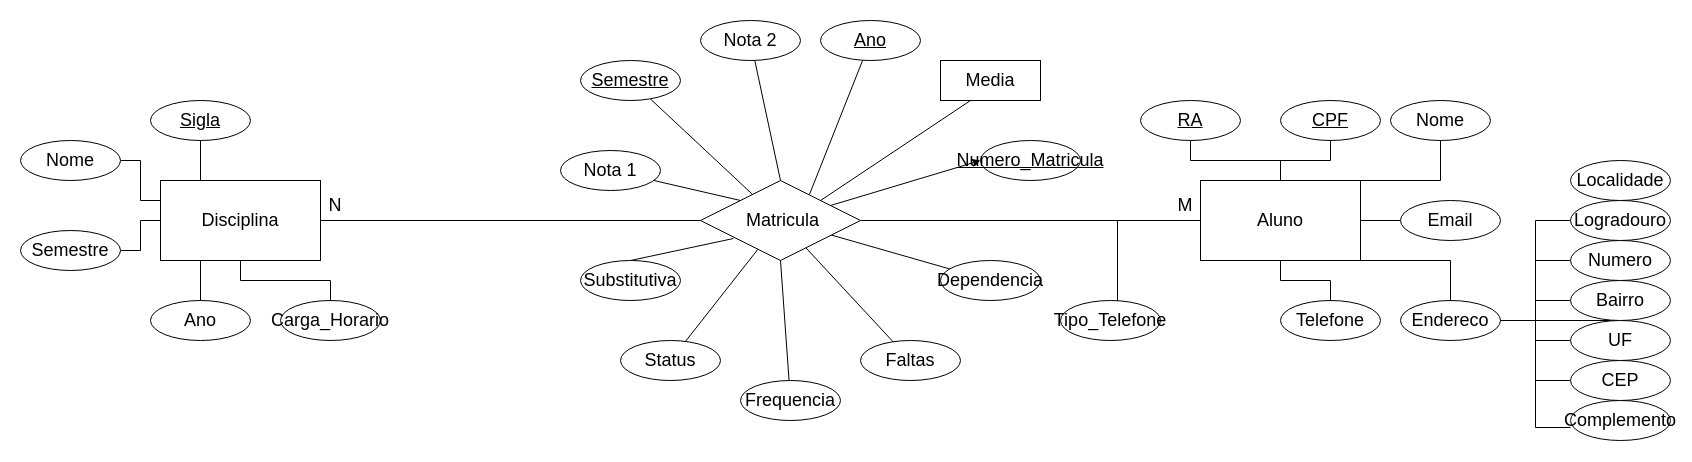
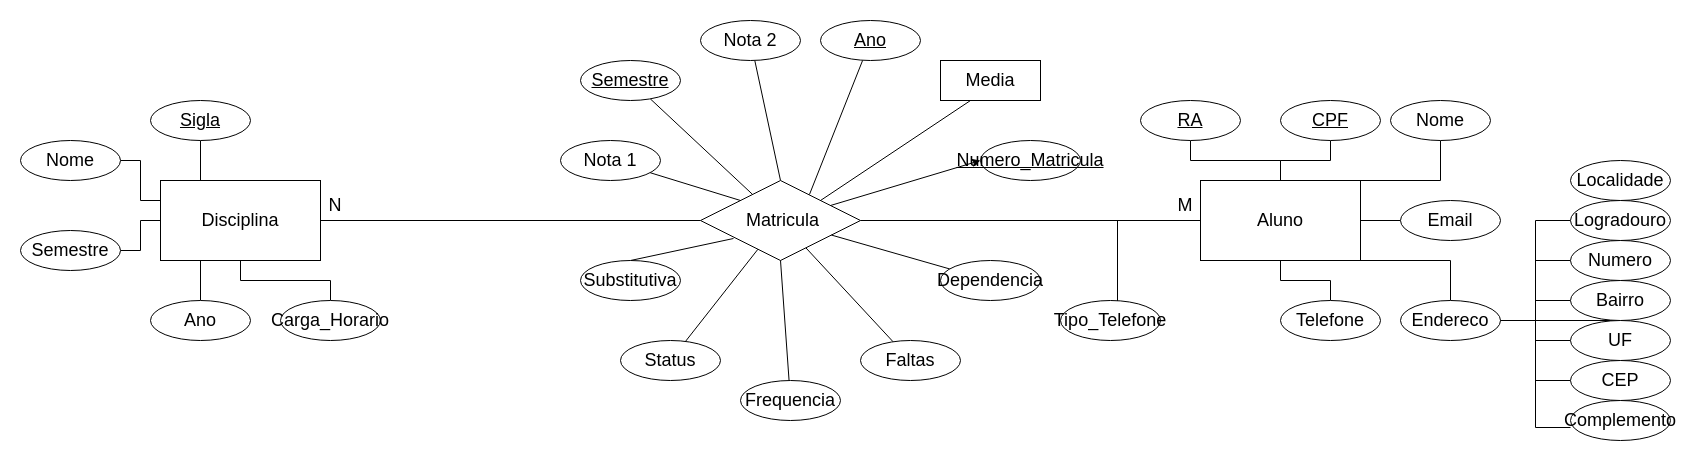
  <mxCell id="0" />
  <mxCell id="1" parent="0" />
  <mxCell id="2" style="edgeStyle=orthogonalEdgeStyle;rounded=0;orthogonalLoop=1;jettySize=auto;html=1;exitX=0;exitY=0.25;exitDx=0;exitDy=0;entryX=1;entryY=0.5;entryDx=0;entryDy=0;fontSize=18;endArrow=none;endFill=0;" parent="1" source="8" target="43" edge="1"><mxGeometry relative="1" as="geometry" /></mxCell>
  <mxCell id="3" style="edgeStyle=orthogonalEdgeStyle;rounded=0;orthogonalLoop=1;jettySize=auto;html=1;fontSize=18;endArrow=none;endFill=0;entryX=1;entryY=0.5;entryDx=0;entryDy=0;" parent="1" source="8" target="46" edge="1"><mxGeometry relative="1" as="geometry"><mxPoint x="130" y="250" as="targetPoint" /></mxGeometry></mxCell>
  <mxCell id="4" style="edgeStyle=orthogonalEdgeStyle;rounded=0;orthogonalLoop=1;jettySize=auto;html=1;exitX=0.25;exitY=1;exitDx=0;exitDy=0;entryX=0.5;entryY=0;entryDx=0;entryDy=0;fontSize=18;endArrow=none;endFill=0;" parent="1" source="8" target="47" edge="1"><mxGeometry relative="1" as="geometry" /></mxCell>
  <mxCell id="5" style="edgeStyle=orthogonalEdgeStyle;rounded=0;orthogonalLoop=1;jettySize=auto;html=1;entryX=0.5;entryY=1;entryDx=0;entryDy=0;fontSize=18;endArrow=none;endFill=0;exitX=0.25;exitY=0;exitDx=0;exitDy=0;" parent="1" source="8" target="44" edge="1"><mxGeometry relative="1" as="geometry" /></mxCell>
  <mxCell id="6" style="edgeStyle=orthogonalEdgeStyle;rounded=0;orthogonalLoop=1;jettySize=auto;html=1;entryX=0;entryY=0.5;entryDx=0;entryDy=0;fontSize=18;endArrow=none;endFill=0;" parent="1" source="8" target="17" edge="1"><mxGeometry relative="1" as="geometry" /></mxCell>
  <mxCell id="7" style="edgeStyle=orthogonalEdgeStyle;rounded=0;orthogonalLoop=1;jettySize=auto;html=1;entryX=0.5;entryY=0;entryDx=0;entryDy=0;fontSize=18;endArrow=none;endFill=0;" parent="1" source="8" target="48" edge="1"><mxGeometry relative="1" as="geometry" /></mxCell>
  <mxCell id="8" value="Disciplina" style="rounded=0;whiteSpace=wrap;html=1;fontSize=18;" parent="1" vertex="1"><mxGeometry x="160" y="180" width="160" height="80" as="geometry" /></mxCell>
  <mxCell id="9" style="rounded=0;orthogonalLoop=1;jettySize=auto;html=1;exitX=0;exitY=0;exitDx=0;exitDy=0;fontSize=18;endArrow=none;endFill=0;" parent="1" source="17" target="40" edge="1"><mxGeometry relative="1" as="geometry" /></mxCell>
  <mxCell id="10" style="rounded=0;orthogonalLoop=1;jettySize=auto;html=1;exitX=0.5;exitY=0;exitDx=0;exitDy=0;fontSize=18;endArrow=none;endFill=0;" parent="1" source="17" target="41" edge="1"><mxGeometry relative="1" as="geometry" /></mxCell>
  <mxCell id="11" style="rounded=0;orthogonalLoop=1;jettySize=auto;html=1;exitX=1;exitY=0;exitDx=0;exitDy=0;entryX=0.33;entryY=0.95;entryDx=0;entryDy=0;fontSize=18;endArrow=none;endFill=0;entryPerimeter=0;" parent="1" source="17" target="42" edge="1"><mxGeometry relative="1" as="geometry" /></mxCell>
  <mxCell id="12" style="rounded=0;orthogonalLoop=1;jettySize=auto;html=1;exitX=0.206;exitY=0.725;exitDx=0;exitDy=0;entryX=0.5;entryY=0;entryDx=0;entryDy=0;fontSize=18;endArrow=none;endFill=0;exitPerimeter=0;" parent="1" source="17" target="45" edge="1"><mxGeometry relative="1" as="geometry" /></mxCell>
  <mxCell id="13" style="edgeStyle=orthogonalEdgeStyle;rounded=0;orthogonalLoop=1;jettySize=auto;html=1;exitX=1;exitY=0.5;exitDx=0;exitDy=0;entryX=0;entryY=0.5;entryDx=0;entryDy=0;fontSize=18;endArrow=none;endFill=0;" parent="1" source="17" target="25" edge="1"><mxGeometry relative="1" as="geometry" /></mxCell>
  <mxCell id="14" style="edgeStyle=none;rounded=0;orthogonalLoop=1;jettySize=auto;html=1;fontSize=18;endArrow=none;endFill=0;" parent="1" source="17" target="60" edge="1"><mxGeometry relative="1" as="geometry" /></mxCell>
  <mxCell id="15" style="edgeStyle=none;rounded=0;orthogonalLoop=1;jettySize=auto;html=1;fontSize=18;endArrow=none;endFill=0;" parent="1" source="17" target="63" edge="1"><mxGeometry relative="1" as="geometry" /></mxCell>
  <mxCell id="16" style="rounded=0;orthogonalLoop=1;jettySize=auto;html=1;entryX=0;entryY=0.5;entryDx=0;entryDy=0;" edge="1" parent="1" source="17" target="68"><mxGeometry relative="1" as="geometry" /></mxCell>
  <mxCell id="17" value="&amp;nbsp;Matricula" style="rhombus;whiteSpace=wrap;html=1;fontSize=18;" parent="1" vertex="1"><mxGeometry x="700" y="180" width="160" height="80" as="geometry" /></mxCell>
  <mxCell id="18" style="edgeStyle=orthogonalEdgeStyle;rounded=0;orthogonalLoop=1;jettySize=auto;html=1;entryX=0;entryY=0.5;entryDx=0;entryDy=0;fontSize=18;endArrow=none;endFill=0;" parent="1" source="25" target="31" edge="1"><mxGeometry relative="1" as="geometry" /></mxCell>
  <mxCell id="19" style="edgeStyle=orthogonalEdgeStyle;rounded=0;orthogonalLoop=1;jettySize=auto;html=1;entryX=0.5;entryY=1;entryDx=0;entryDy=0;fontSize=18;endArrow=none;endFill=0;" parent="1" source="25" target="26" edge="1"><mxGeometry relative="1" as="geometry" /></mxCell>
  <mxCell id="20" style="edgeStyle=orthogonalEdgeStyle;rounded=0;orthogonalLoop=1;jettySize=auto;html=1;entryX=0.5;entryY=1;entryDx=0;entryDy=0;fontSize=18;endArrow=none;endFill=0;" parent="1" source="25" target="27" edge="1"><mxGeometry relative="1" as="geometry" /></mxCell>
  <mxCell id="21" style="edgeStyle=orthogonalEdgeStyle;rounded=0;orthogonalLoop=1;jettySize=auto;html=1;entryX=0.5;entryY=1;entryDx=0;entryDy=0;fontSize=18;endArrow=none;endFill=0;" parent="1" source="25" target="28" edge="1"><mxGeometry relative="1" as="geometry"><Array as="points"><mxPoint x="1440" y="180" /></Array></mxGeometry></mxCell>
  <mxCell id="22" style="edgeStyle=orthogonalEdgeStyle;rounded=0;orthogonalLoop=1;jettySize=auto;html=1;entryX=0.57;entryY=0.025;entryDx=0;entryDy=0;entryPerimeter=0;fontSize=18;endArrow=none;endFill=0;" parent="1" source="25" target="30" edge="1"><mxGeometry relative="1" as="geometry" /></mxCell>
  <mxCell id="23" style="edgeStyle=orthogonalEdgeStyle;rounded=0;orthogonalLoop=1;jettySize=auto;html=1;fontSize=18;endArrow=none;endFill=0;" parent="1" source="25" target="29" edge="1"><mxGeometry relative="1" as="geometry" /></mxCell>
  <mxCell id="24" style="edgeStyle=orthogonalEdgeStyle;rounded=0;orthogonalLoop=1;jettySize=auto;html=1;fontSize=18;endArrow=none;endFill=0;entryX=0.5;entryY=0;entryDx=0;entryDy=0;" parent="1" source="25" target="39" edge="1"><mxGeometry relative="1" as="geometry"><Array as="points"><mxPoint x="1450" y="260" /></Array></mxGeometry></mxCell>
  <mxCell id="25" value="Aluno" style="rounded=0;whiteSpace=wrap;html=1;fontSize=18;" parent="1" vertex="1"><mxGeometry x="1200" y="180" width="160" height="80" as="geometry" /></mxCell>
  <mxCell id="26" value="&lt;u&gt;RA&lt;/u&gt;" style="ellipse;whiteSpace=wrap;html=1;align=center;fontSize=18;" parent="1" vertex="1"><mxGeometry x="1140" width="100" height="40" as="geometry" y="100" /></mxCell>
  <mxCell id="27" value="&lt;u&gt;CPF&lt;/u&gt;" style="ellipse;whiteSpace=wrap;html=1;align=center;fontSize=18;" parent="1" vertex="1"><mxGeometry x="1280" width="100" height="40" as="geometry" y="100" /></mxCell>
  <mxCell id="28" value="Nome" style="ellipse;whiteSpace=wrap;html=1;align=center;fontSize=18;" parent="1" vertex="1"><mxGeometry x="1390" width="100" height="40" as="geometry" y="100" /></mxCell>
  <mxCell id="29" value="Telefone" style="ellipse;whiteSpace=wrap;html=1;align=center;fontSize=18;" parent="1" vertex="1"><mxGeometry x="1280" y="300" width="100" height="40" as="geometry" /></mxCell>
  <mxCell id="30" value="Tipo_Telefone" style="ellipse;whiteSpace=wrap;html=1;align=center;fontSize=18;" parent="1" vertex="1"><mxGeometry x="1060" y="300" width="100" height="40" as="geometry" /></mxCell>
  <mxCell id="31" value="Email" style="ellipse;whiteSpace=wrap;html=1;align=center;fontSize=18;direction=east;" parent="1" vertex="1"><mxGeometry x="1400" y="200" width="100" height="40" as="geometry" /></mxCell>
  <mxCell id="32" value="" style="edgeStyle=orthogonalEdgeStyle;rounded=0;orthogonalLoop=1;jettySize=auto;html=1;fontSize=18;endArrow=none;endFill=0;" parent="1" source="39" target="49" edge="1"><mxGeometry relative="1" as="geometry" /></mxCell>
  <mxCell id="33" style="edgeStyle=orthogonalEdgeStyle;rounded=0;orthogonalLoop=1;jettySize=auto;html=1;entryX=0;entryY=0.5;entryDx=0;entryDy=0;fontSize=18;endArrow=none;endFill=0;" parent="1" source="39" target="50" edge="1"><mxGeometry relative="1" as="geometry" /></mxCell>
  <mxCell id="34" style="edgeStyle=orthogonalEdgeStyle;rounded=0;orthogonalLoop=1;jettySize=auto;html=1;entryX=0;entryY=0.5;entryDx=0;entryDy=0;fontSize=18;endArrow=none;endFill=0;" parent="1" source="39" target="51" edge="1"><mxGeometry relative="1" as="geometry" /></mxCell>
  <mxCell id="35" style="edgeStyle=orthogonalEdgeStyle;rounded=0;orthogonalLoop=1;jettySize=auto;html=1;entryX=0;entryY=0.5;entryDx=0;entryDy=0;fontSize=18;endArrow=none;endFill=0;" parent="1" source="39" target="52" edge="1"><mxGeometry relative="1" as="geometry" /></mxCell>
  <mxCell id="36" style="edgeStyle=orthogonalEdgeStyle;rounded=0;orthogonalLoop=1;jettySize=auto;html=1;entryX=0;entryY=0.5;entryDx=0;entryDy=0;fontSize=18;endArrow=none;endFill=0;" parent="1" source="39" target="53" edge="1"><mxGeometry relative="1" as="geometry" /></mxCell>
  <mxCell id="37" style="edgeStyle=orthogonalEdgeStyle;rounded=0;orthogonalLoop=1;jettySize=auto;html=1;entryX=0;entryY=0.5;entryDx=0;entryDy=0;fontSize=18;endArrow=none;endFill=0;" parent="1" source="39" target="54" edge="1"><mxGeometry relative="1" as="geometry" /></mxCell>
  <mxCell id="38" style="edgeStyle=orthogonalEdgeStyle;rounded=0;orthogonalLoop=1;jettySize=auto;html=1;entryX=0;entryY=0.675;entryDx=0;entryDy=0;entryPerimeter=0;fontSize=18;endArrow=none;endFill=0;" parent="1" source="39" target="55" edge="1"><mxGeometry relative="1" as="geometry" /></mxCell>
  <mxCell id="39" value="Endereco" style="ellipse;whiteSpace=wrap;html=1;align=center;fontSize=18;" parent="1" vertex="1"><mxGeometry x="1400" y="300" width="100" height="40" as="geometry" /></mxCell>
- <mxCell id="40" value="Nota 1" style="ellipse;whiteSpace=wrap;html=1;align=center;fontSize=18;" parent="1" vertex="1"><mxGeometry x="560" y="150" width="100" height="40" as="geometry" /></mxCell>
+ <mxCell id="40" value="Nota 1" style="ellipse;whiteSpace=wrap;html=1;align=center;fontSize=18;" parent="1" vertex="1"><mxGeometry x="560" y="140" width="100" height="40" as="geometry" /></mxCell>
  <mxCell id="41" value="Nota 2" style="ellipse;whiteSpace=wrap;html=1;align=center;fontSize=18;" parent="1" vertex="1"><mxGeometry x="700" y="20" width="100" height="40" as="geometry" /></mxCell>
  <mxCell id="42" value="Media" style="whiteSpace=wrap;html=1;align=center;fontSize=18;rounded=0;" parent="1" vertex="1"><mxGeometry x="940" y="60" width="100" height="40" as="geometry" /></mxCell>
  <mxCell id="43" value="Nome" style="ellipse;whiteSpace=wrap;html=1;align=center;fontSize=18;" parent="1" vertex="1"><mxGeometry x="20" y="140" width="100" height="40" as="geometry" /></mxCell>
  <mxCell id="44" value="&lt;u&gt;Sigla&lt;/u&gt;" style="ellipse;whiteSpace=wrap;html=1;align=center;fontSize=18;" parent="1" vertex="1"><mxGeometry x="150" width="100" height="40" as="geometry" y="100" /></mxCell>
  <mxCell id="45" value="Substitutiva" style="ellipse;whiteSpace=wrap;html=1;align=center;fontSize=18;" parent="1" vertex="1"><mxGeometry x="580" y="260" width="100" height="40" as="geometry" /></mxCell>
  <mxCell id="46" value="Semestre" style="ellipse;whiteSpace=wrap;html=1;align=center;fontSize=18;" parent="1" vertex="1"><mxGeometry x="20" y="230" width="100" height="40" as="geometry" /></mxCell>
  <mxCell id="47" value="Ano" style="ellipse;whiteSpace=wrap;html=1;align=center;fontSize=18;" parent="1" vertex="1"><mxGeometry x="150" y="300" width="100" height="40" as="geometry" /></mxCell>
  <mxCell id="48" value="Carga_Horario" style="ellipse;whiteSpace=wrap;html=1;align=center;fontSize=18;" parent="1" vertex="1"><mxGeometry x="280" y="300" width="100" height="40" as="geometry" /></mxCell>
  <mxCell id="49" value="Localidade" style="ellipse;whiteSpace=wrap;html=1;align=center;fontSize=18;" parent="1" vertex="1"><mxGeometry x="1570" y="160" width="100" height="40" as="geometry" /></mxCell>
  <mxCell id="50" value="Logradouro" style="ellipse;whiteSpace=wrap;html=1;align=center;fontSize=18;" parent="1" vertex="1"><mxGeometry x="1570" y="200" width="100" height="40" as="geometry" /></mxCell>
  <mxCell id="51" value="Numero" style="ellipse;whiteSpace=wrap;html=1;align=center;fontSize=18;" parent="1" vertex="1"><mxGeometry x="1570" y="240" width="100" height="40" as="geometry" /></mxCell>
  <mxCell id="52" value="Bairro" style="ellipse;whiteSpace=wrap;html=1;align=center;fontSize=18;" parent="1" vertex="1"><mxGeometry x="1570" y="280" width="100" height="40" as="geometry" /></mxCell>
  <mxCell id="53" value="UF" style="ellipse;whiteSpace=wrap;html=1;align=center;fontSize=18;" parent="1" vertex="1"><mxGeometry x="1570" y="320" width="100" height="40" as="geometry" /></mxCell>
  <mxCell id="54" value="CEP" style="ellipse;whiteSpace=wrap;html=1;align=center;fontSize=18;" parent="1" vertex="1"><mxGeometry x="1570" y="360" width="100" height="40" as="geometry" /></mxCell>
  <mxCell id="55" value="Complemento" style="ellipse;whiteSpace=wrap;html=1;align=center;fontSize=18;" parent="1" vertex="1"><mxGeometry x="1570" y="400" width="100" height="40" as="geometry" /></mxCell>
  <mxCell id="56" style="rounded=0;orthogonalLoop=1;jettySize=auto;html=1;entryX=0.5;entryY=1;entryDx=0;entryDy=0;fontSize=18;endArrow=none;endFill=0;" parent="1" source="57" target="17" edge="1"><mxGeometry relative="1" as="geometry" /></mxCell>
  <mxCell id="57" value="Frequencia" style="ellipse;whiteSpace=wrap;html=1;align=center;fontSize=18;" parent="1" vertex="1"><mxGeometry x="740" y="380" width="100" height="40" as="geometry" /></mxCell>
  <mxCell id="58" style="edgeStyle=none;rounded=0;orthogonalLoop=1;jettySize=auto;html=1;fontSize=18;endArrow=none;endFill=0;" parent="1" source="59" target="17" edge="1"><mxGeometry relative="1" as="geometry" /></mxCell>
  <mxCell id="59" value="&lt;u&gt;Semestre&lt;/u&gt;" style="ellipse;whiteSpace=wrap;html=1;align=center;fontSize=18;" parent="1" vertex="1"><mxGeometry x="580" y="60" width="100" height="40" as="geometry" /></mxCell>
  <mxCell id="60" value="Status" style="ellipse;whiteSpace=wrap;html=1;align=center;fontSize=18;" parent="1" vertex="1"><mxGeometry x="620" y="340" width="100" height="40" as="geometry" /></mxCell>
  <mxCell id="61" style="edgeStyle=none;rounded=0;orthogonalLoop=1;jettySize=auto;html=1;entryX=0.681;entryY=0.175;entryDx=0;entryDy=0;entryPerimeter=0;fontSize=18;endArrow=none;endFill=0;" parent="1" source="62" target="17" edge="1"><mxGeometry relative="1" as="geometry" /></mxCell>
  <mxCell id="62" value="&lt;u&gt;Ano&lt;/u&gt;" style="ellipse;whiteSpace=wrap;html=1;align=center;fontSize=18;" parent="1" vertex="1"><mxGeometry x="820" y="20" width="100" height="40" as="geometry" /></mxCell>
  <mxCell id="63" value="Faltas" style="ellipse;whiteSpace=wrap;html=1;align=center;fontSize=18;" parent="1" vertex="1"><mxGeometry x="860" y="340" width="100" height="40" as="geometry" /></mxCell>
  <mxCell id="64" value="M" style="text;html=1;strokeColor=none;fillColor=none;align=center;verticalAlign=middle;whiteSpace=wrap;rounded=0;fontSize=18;" parent="1" vertex="1"><mxGeometry x="1170" y="190" width="30" height="30" as="geometry" /></mxCell>
  <mxCell id="65" value="N" style="text;html=1;strokeColor=none;fillColor=none;align=center;verticalAlign=middle;whiteSpace=wrap;rounded=0;fontSize=18;" parent="1" vertex="1"><mxGeometry x="320" y="190" width="30" height="30" as="geometry" /></mxCell>
  <mxCell id="66" style="edgeStyle=none;rounded=0;orthogonalLoop=1;jettySize=auto;html=1;fontSize=18;endArrow=none;endFill=0;" parent="1" source="67" target="17" edge="1"><mxGeometry relative="1" as="geometry" /></mxCell>
  <mxCell id="67" value="Dependencia" style="ellipse;whiteSpace=wrap;html=1;align=center;fontSize=18;" parent="1" vertex="1"><mxGeometry x="940" y="260" width="100" height="40" as="geometry" /></mxCell>
  <mxCell id="68" value="&lt;u&gt;Numero_Matricula&lt;/u&gt;" style="ellipse;whiteSpace=wrap;html=1;align=center;fontSize=18;" vertex="1" parent="1"><mxGeometry x="980" y="140" width="100" height="40" as="geometry" /></mxCell>
